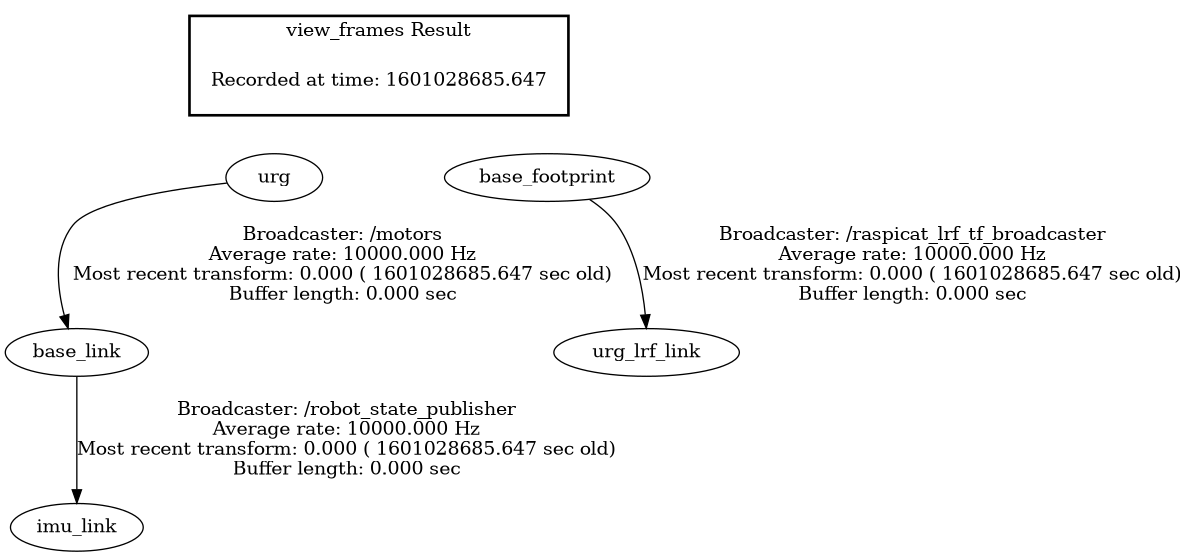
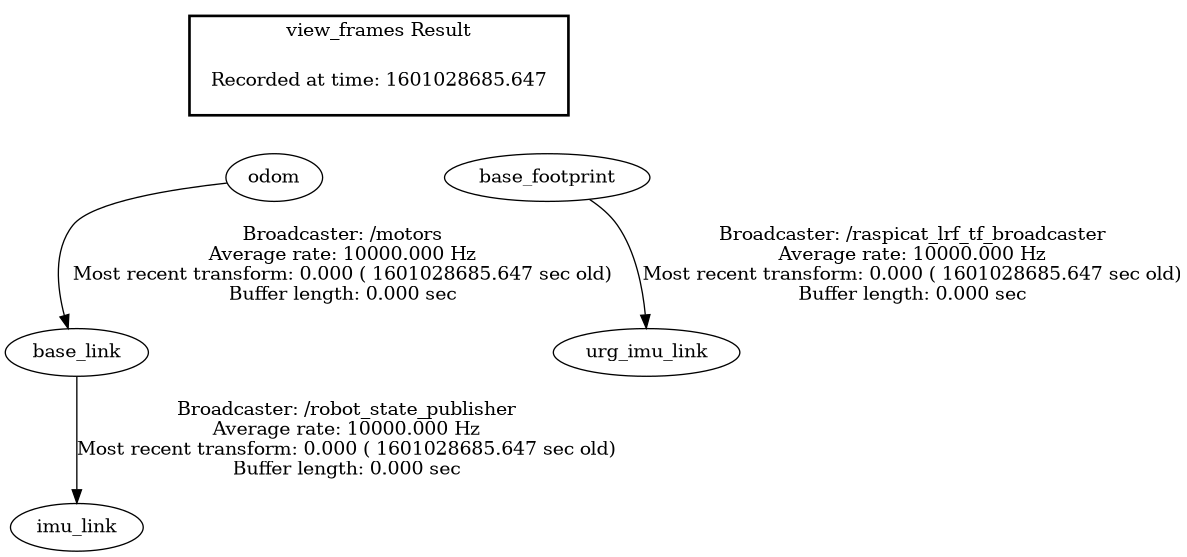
  digraph {
    "Recorded at time: 1601028685.647" [shape=plaintext]
-   odom [label=urg]
+   odom
    base_footprint
    base_link
    imu_link
-   urg_lrf_link
+   urg_lrf_link [label=urg_imu_link]
    subgraph cluster_1 {
      color=black
      label="view_frames Result"
      style=bold
      "Recorded at time: 1601028685.647"
    }
    "Recorded at time: 1601028685.647" -> odom [style=invis]
    "Recorded at time: 1601028685.647" -> base_footprint [style=invis]
    odom -> base_link [label="Broadcaster: /motors\nAverage rate: 10000.000 Hz\nMost recent transform: 0.000 ( 1601028685.647 sec old)\nBuffer length: 0.000 sec\n"]
    base_footprint -> urg_lrf_link [label="Broadcaster: /raspicat_lrf_tf_broadcaster\nAverage rate: 10000.000 Hz\nMost recent transform: 0.000 ( 1601028685.647 sec old)\nBuffer length: 0.000 sec\n"]
    base_link -> imu_link [label="Broadcaster: /robot_state_publisher\nAverage rate: 10000.000 Hz\nMost recent transform: 0.000 ( 1601028685.647 sec old)\nBuffer length: 0.000 sec\n"]
  }
